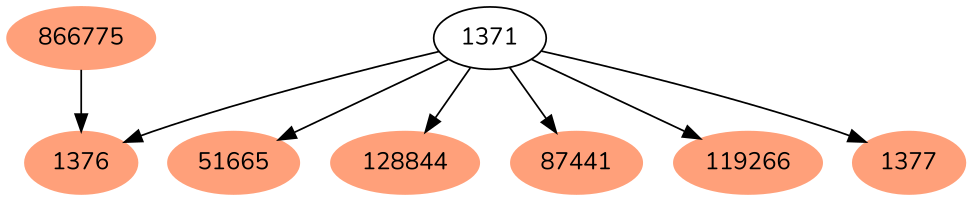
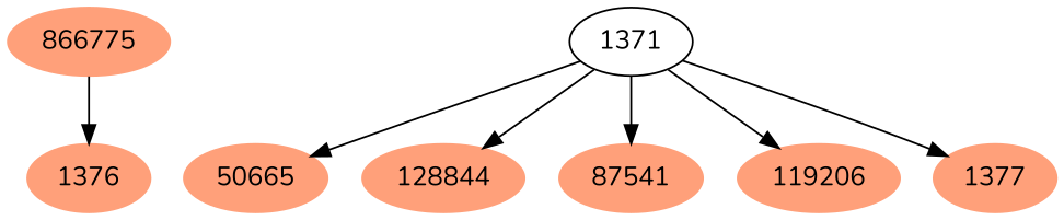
  digraph {
    fontname=Nunito
    node [color=lightsalmon fontname=Nunito style=filled]
    edge [fontname=Nunito]
    866775
    1376
    n3 [label=1371 color="" style=""]
-   51665
+   51665 [label=50665]
    n5 [label=128844]
-   87541 [label=87441]
-   119206 [label=119266]
+   87541
+   119206
    1377
    866775 -> 1376
-   n3 -> 1376
    n3 -> 51665
    n3 -> n5
    n3 -> 87541
    n3 -> 119206
    n3 -> 1377
  }
